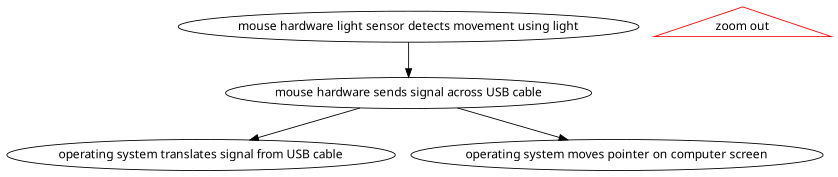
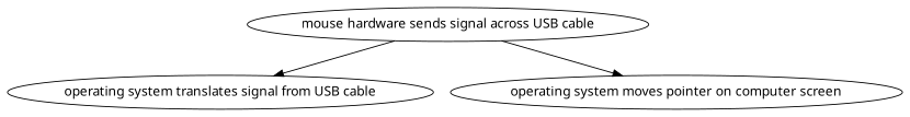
  strict digraph {
    compound=true
    fontname="Noto Sans"
    node [fontname="Noto Sans"]
    edge [fontname="Noto Sans"]
-   n1 [label="mouse hardware light sensor detects movement using light"]
    n2 [label="mouse hardware sends signal across USB cable"]
    n3 [label="operating system translates signal from USB cable"]
    n4 [label="operating system moves pointer on computer screen"]
-   "zoom out" [color=red shape=triangle]
-   n1 -> n2
    n2 -> n3
    n2 -> n4
  }
